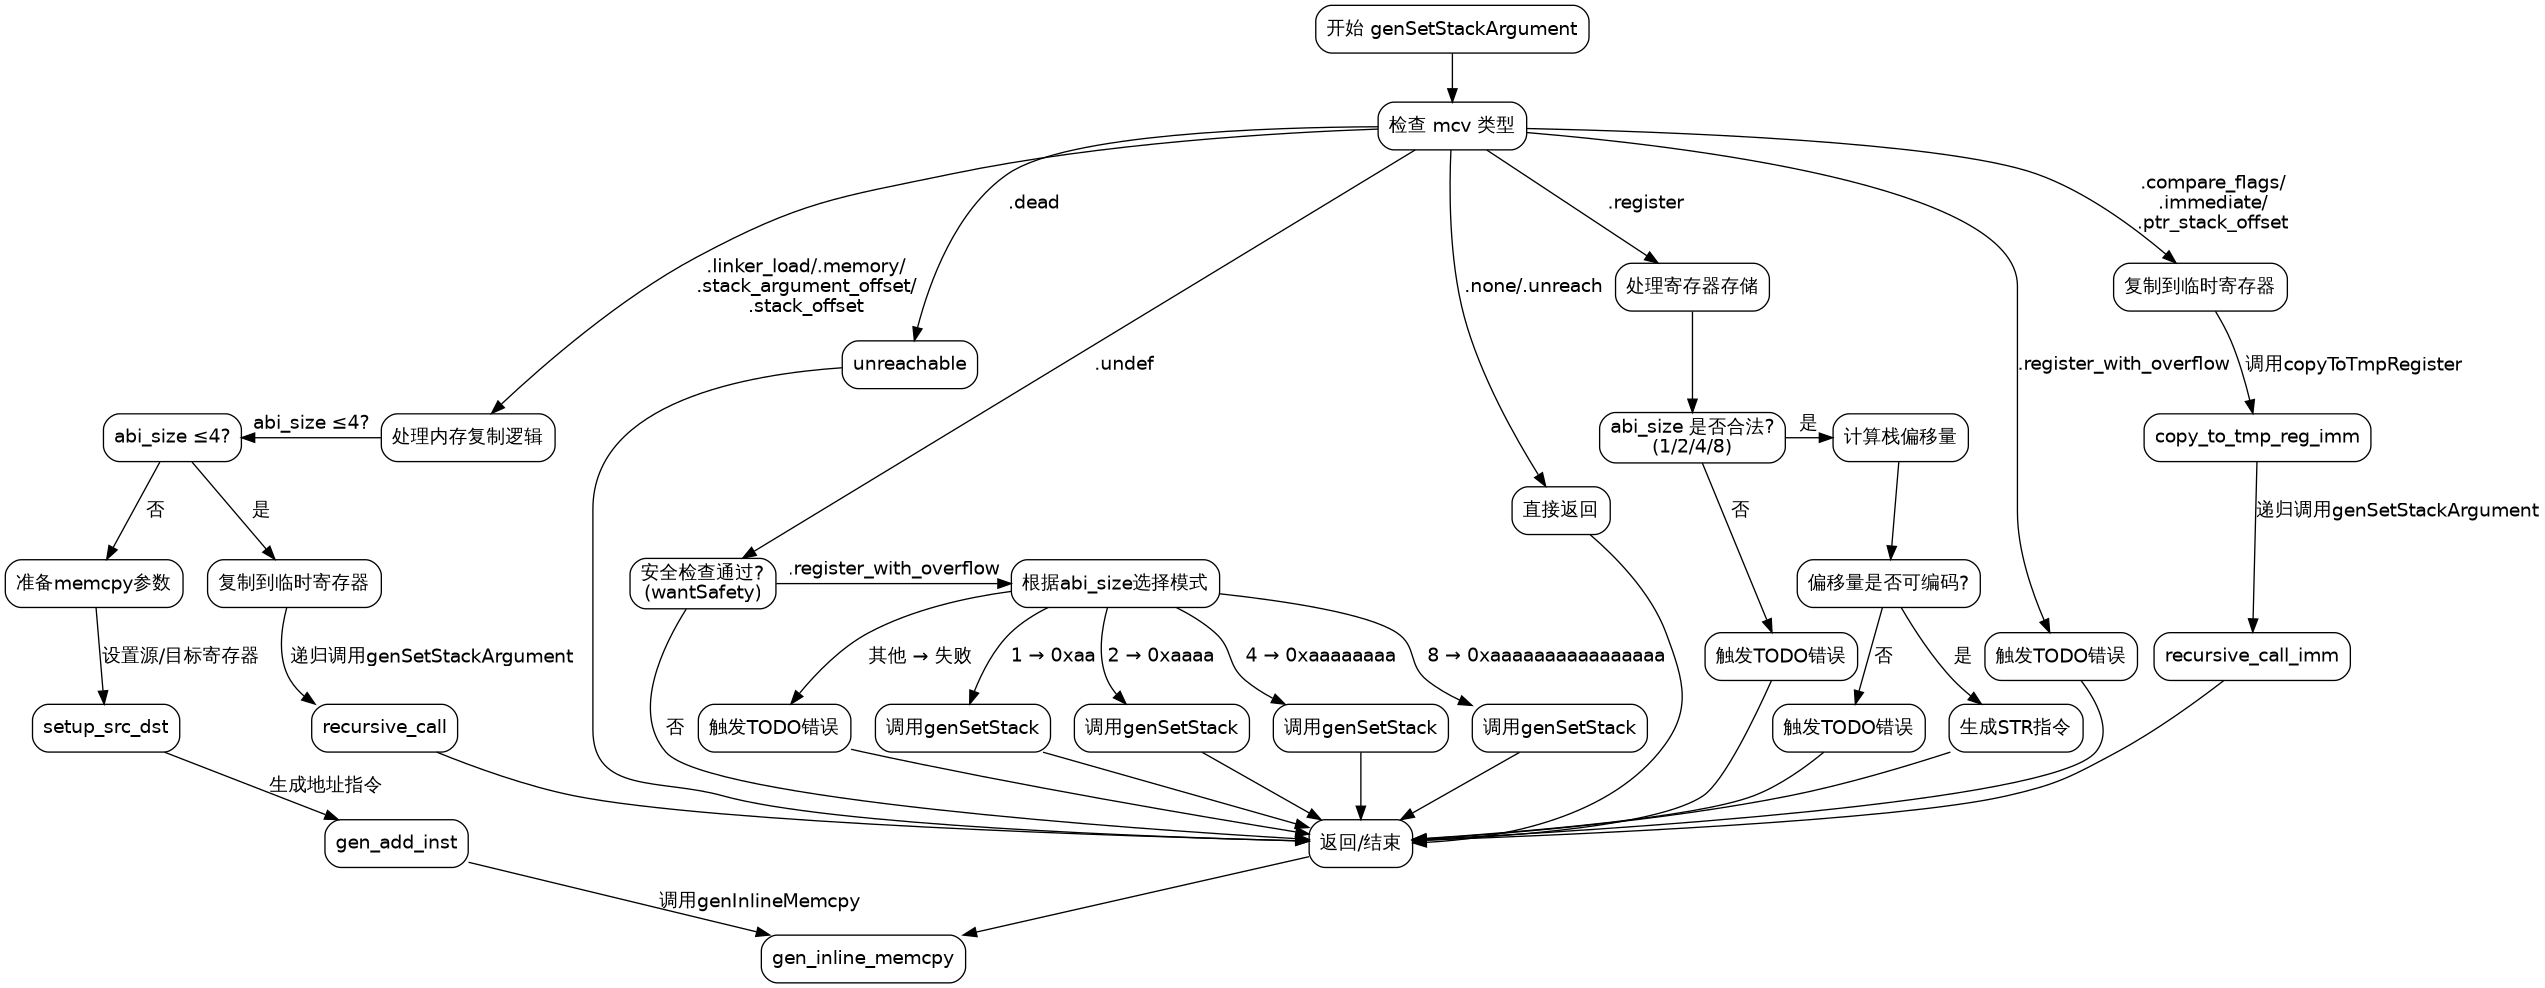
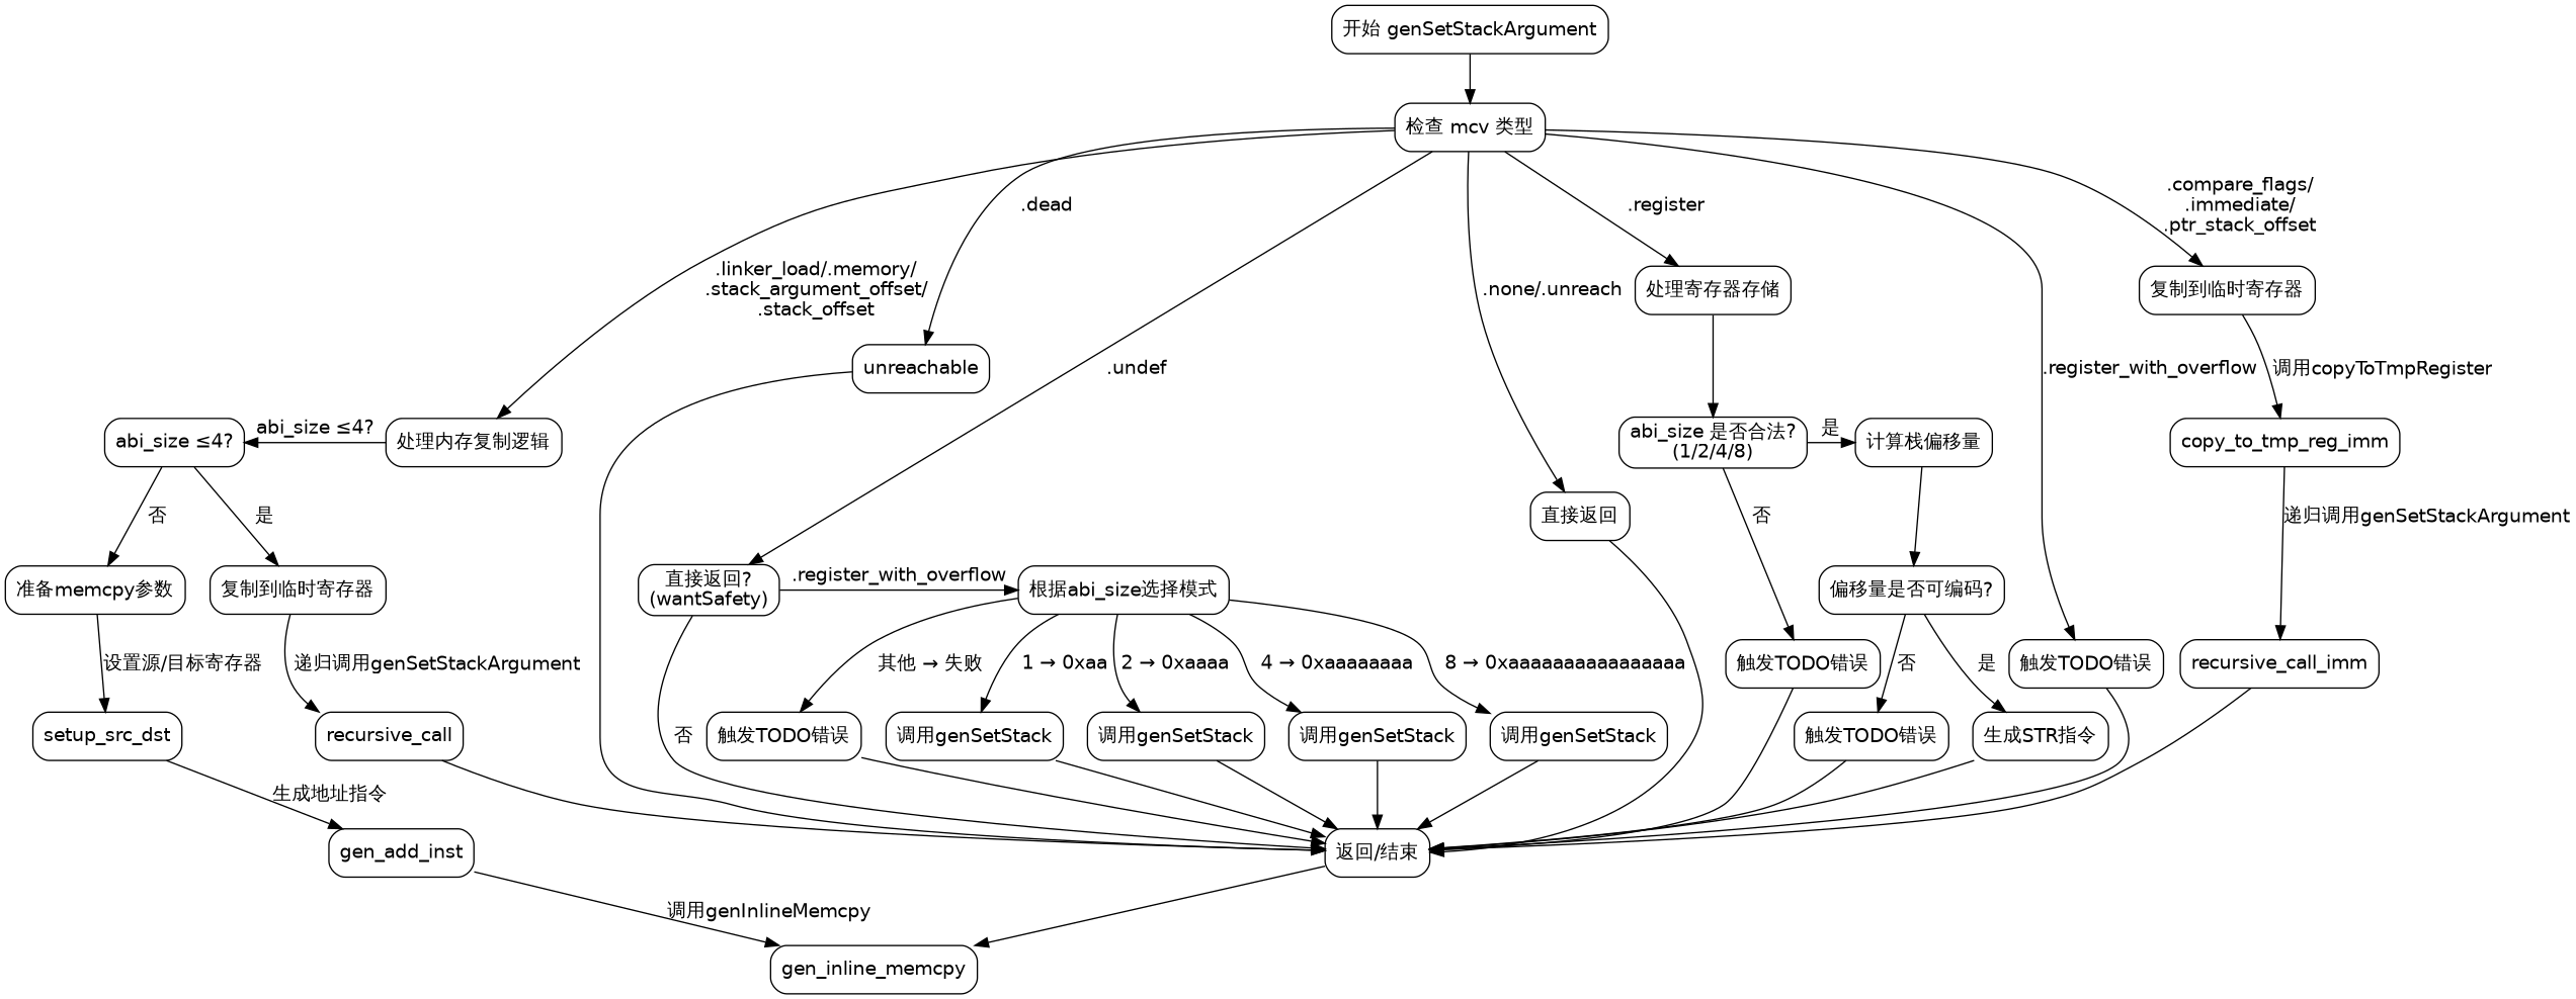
  digraph {
    node [fontname=Helvetica shape=box style=rounded]
    edge [fontname=Helvetica]
-   n1 [label="安全检查通过?\n(wantSafety)"]
+   n1 [label="直接返回?\n(wantSafety)"]
    n2 [label="根据abi_size选择模式"]
    n3 [label="abi_size 是否合法?\n(1/2/4/8)"]
    n4 [label="计算栈偏移量"]
    n5 [label="处理内存复制逻辑"]
    n6 [label="abi_size ≤4?"]
    n7 [label="返回/结束"]
    n8 [label="调用genSetStack"]
    n9 [label="调用genSetStack"]
    n10 [label="调用genSetStack"]
    n11 [label="调用genSetStack"]
    n12 [label="触发TODO错误"]
    n13 [label="触发TODO错误"]
    n14 [label="偏移量是否可编码?"]
    n15 [label="复制到临时寄存器"]
    n16 [label="准备memcpy参数"]
    n17 [label="开始 genSetStackArgument"]
    n18 [label="检查 mcv 类型"]
    n19 [label=unreachable]
    n20 [label="直接返回"]
    n21 [label="处理寄存器存储"]
    n22 [label="触发TODO错误"]
    n23 [label="复制到临时寄存器"]
    gen_inline_memcpy
    copy_to_tmp_reg_imm
    recursive_call_imm
    n27 [label="生成STR指令"]
    n28 [label="触发TODO错误"]
    recursive_call
    setup_src_dst
    gen_add_inst
    subgraph sub_1 {
      rank=same
      n1
      n2
    }
    subgraph sub_2 {
      rank=same
      n3
      n4
    }
    subgraph sub_3 {
      rank=same
      n5
      n6
    }
    n1 -> n2 [label=".register_with_overflow"]
    n1 -> n7 [label="否"]
    n2 -> n8 [label="1 → 0xaa"]
    n2 -> n9 [label="2 → 0xaaaa"]
    n2 -> n10 [label="4 → 0xaaaaaaaa"]
    n2 -> n11 [label="8 → 0xaaaaaaaaaaaaaaaa"]
    n2 -> n12 [label="其他 → 失败"]
    n3 -> n4 [label="是"]
    n3 -> n13 [label="否"]
    n4 -> n14
    n5 -> n6 [label="abi_size ≤4?"]
    n6 -> n15 [label="是"]
    n6 -> n16 [label="否"]
    n7 -> gen_inline_memcpy
    n8 -> n7
    n9 -> n7
    n10 -> n7
    n11 -> n7
    n12 -> n7
    n13 -> n7
    n14 -> n27 [label="是"]
    n14 -> n28 [label="否"]
    n15 -> recursive_call [label="递归调用genSetStackArgument"]
    n16 -> setup_src_dst [label="设置源/目标寄存器"]
    n17 -> n18
    n18 -> n1 [label=".undef"]
    n18 -> n5 [label=".linker_load/.memory/\n.stack_argument_offset/\n.stack_offset"]
    n18 -> n19 [label=".dead"]
    n18 -> n20 [label=".none/.unreach"]
    n18 -> n21 [label=".register"]
    n18 -> n22 [label=".register_with_overflow"]
    n18 -> n23 [label=".compare_flags/\n.immediate/\n.ptr_stack_offset"]
    n19 -> n7
    n20 -> n7
    n21 -> n3
    n22 -> n7
    n23 -> copy_to_tmp_reg_imm [label="调用copyToTmpRegister"]
    copy_to_tmp_reg_imm -> recursive_call_imm [label="递归调用genSetStackArgument"]
    recursive_call_imm -> n7
    n27 -> n7
    n28 -> n7
    recursive_call -> n7
    setup_src_dst -> gen_add_inst [label="生成地址指令"]
    gen_add_inst -> gen_inline_memcpy [label="调用genInlineMemcpy"]
  }
